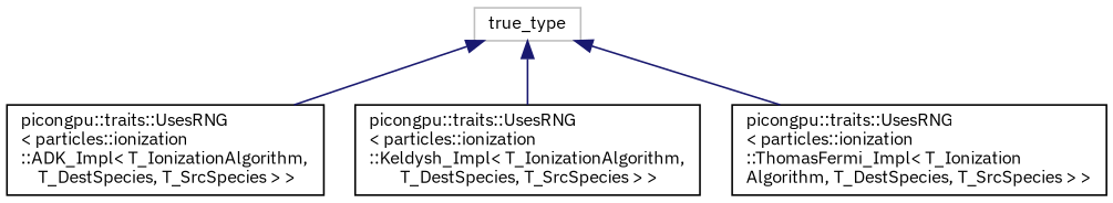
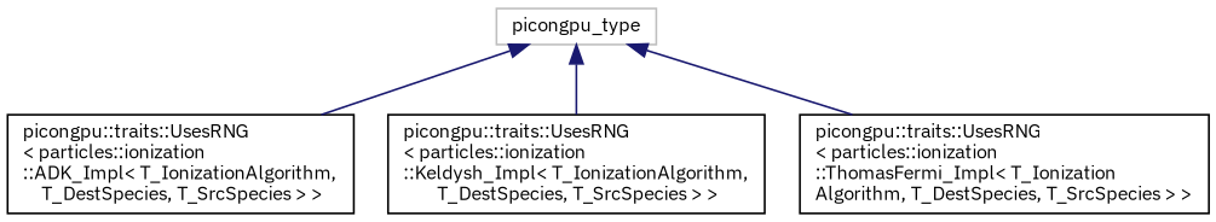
  digraph {
    rankdir=TB
    fontname="IBM Plex Sans"
    node [color=black fillcolor=white fontname="IBM Plex Sans" fontsize=10 shape=record style=filled]
    edge [color=midnightblue dir=back fontname="IBM Plex Sans" fontsize=10 labelfontname=Helvetica labelfontsize=10 style=solid]
-   n1 [color=grey75 height=0.2 label=true_type width=0.4]
+   n1 [color=grey75 height=0.2 label=picongpu_type width=0.4]
    n2 [height=0.2 label="picongpu::traits::UsesRNG\l\< particles::ionization\l::ADK_Impl\< T_IonizationAlgorithm,\l T_DestSpecies, T_SrcSpecies \> \>" width=0.4]
    n3 [height=0.2 label="picongpu::traits::UsesRNG\l\< particles::ionization\l::Keldysh_Impl\< T_IonizationAlgorithm,\l T_DestSpecies, T_SrcSpecies \> \>" width=0.4]
    n4 [height=0.2 label="picongpu::traits::UsesRNG\l\< particles::ionization\l::ThomasFermi_Impl\< T_Ionization\lAlgorithm, T_DestSpecies, T_SrcSpecies \> \>" width=0.4]
    n1 -> n2
    n1 -> n3
    n1 -> n4
  }
